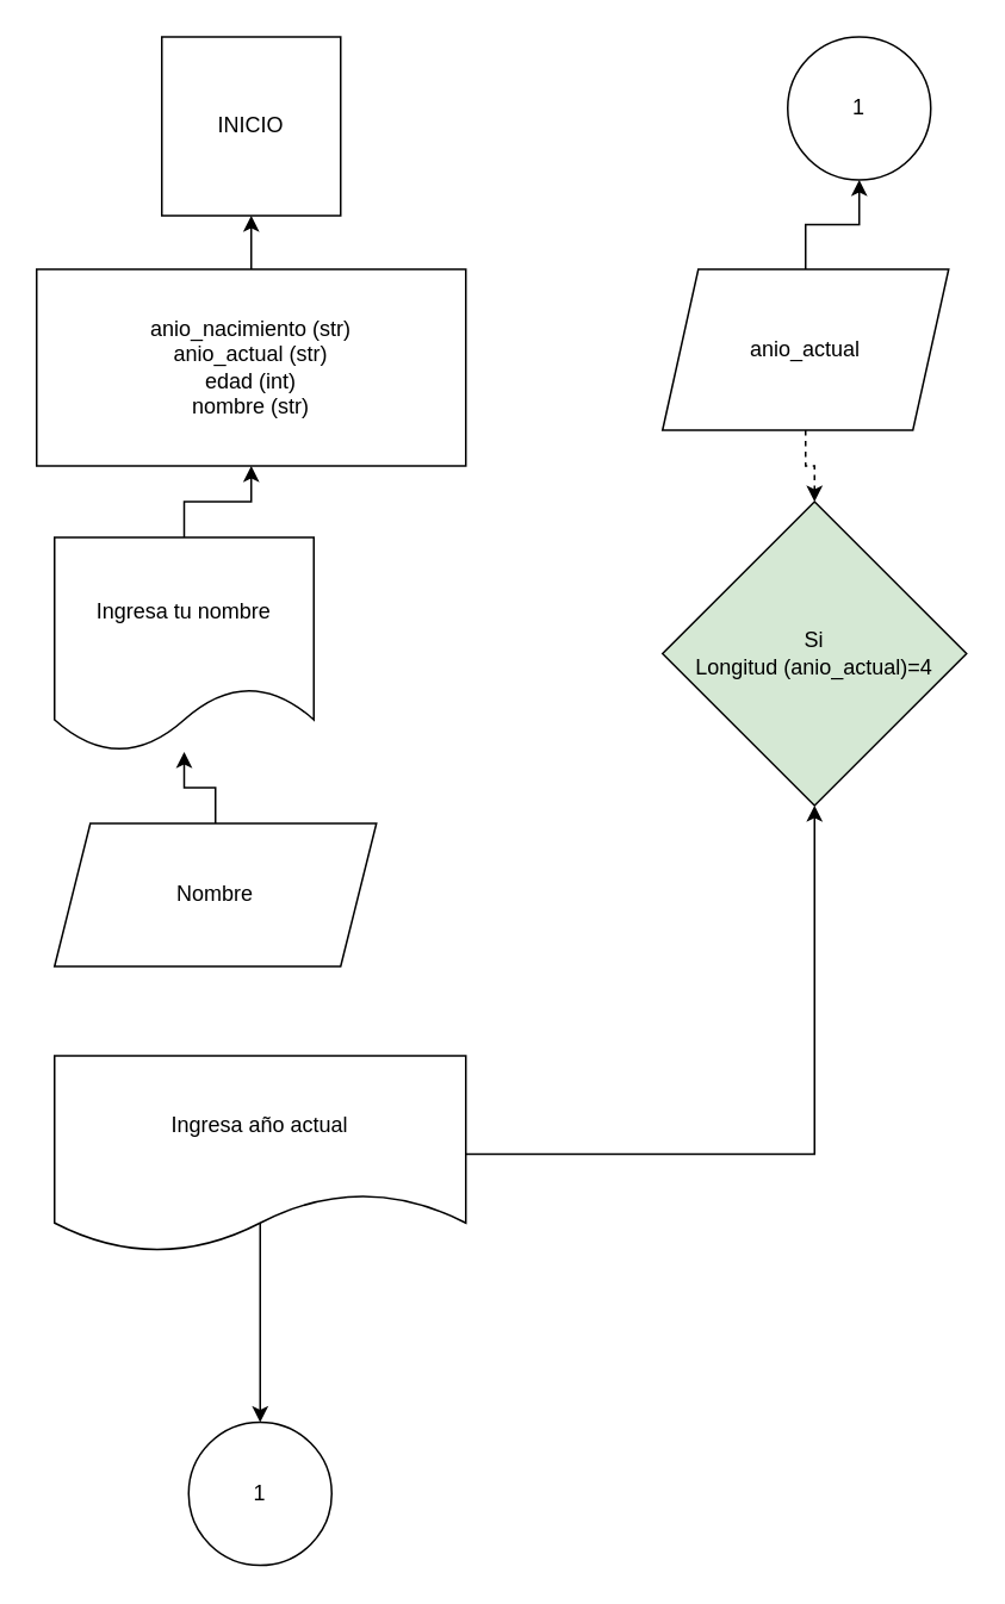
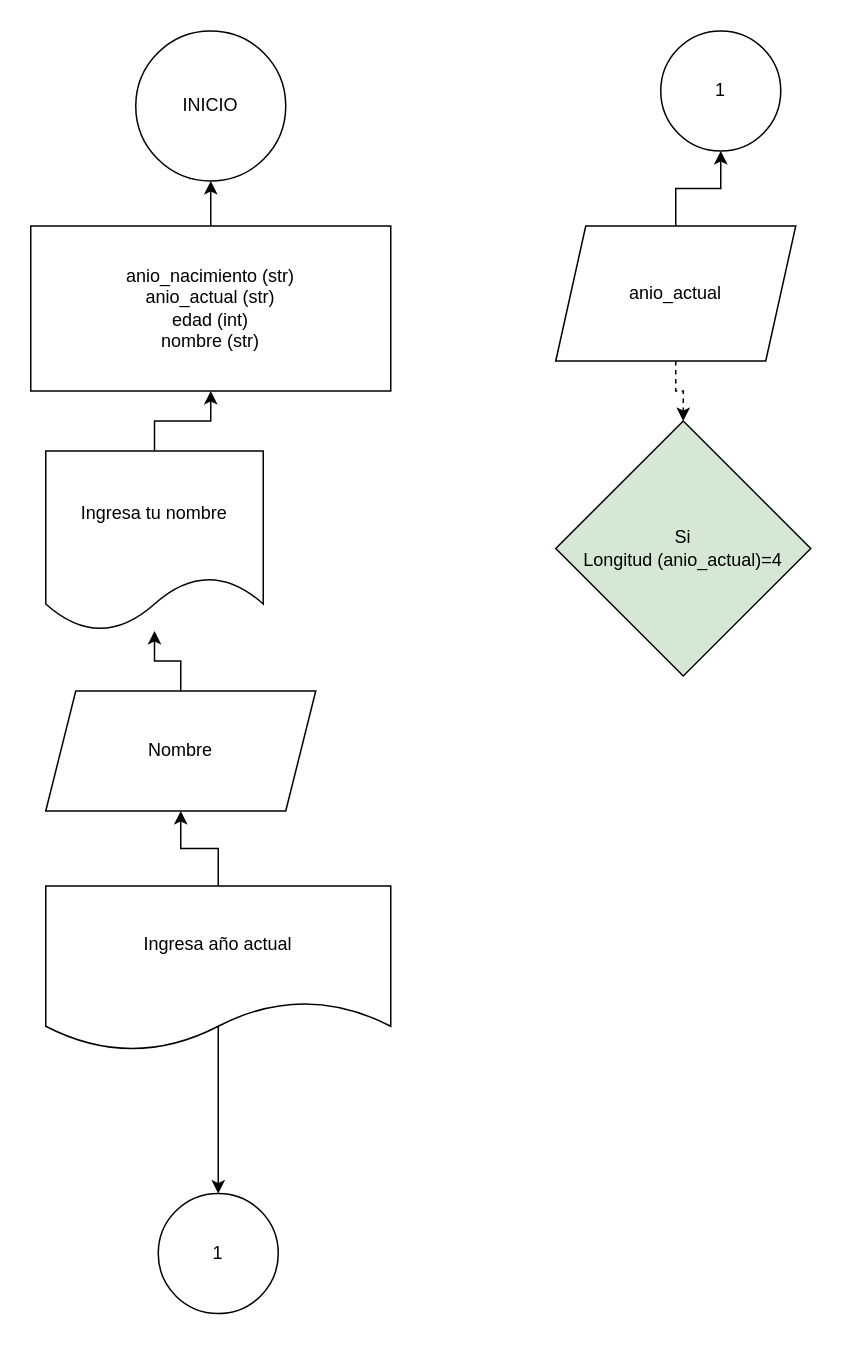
  <mxCell id="0" />
  <mxCell id="1" parent="0" />
- <mxCell id="2" value="INICIO" style="whiteSpace=wrap;html=1;aspect=fixed;rounded=0;" vertex="1" parent="1"><mxGeometry x="90" y="20" width="100" height="100" as="geometry" /></mxCell>
+ <mxCell id="2" value="INICIO" style="ellipse;whiteSpace=wrap;html=1;aspect=fixed;" vertex="1" parent="1"><mxGeometry x="90" y="20" width="100" height="100" as="geometry" /></mxCell>
  <mxCell id="3" value="" style="edgeStyle=orthogonalEdgeStyle;rounded=0;orthogonalLoop=1;jettySize=auto;html=1;" edge="1" parent="1" source="4" target="2"><mxGeometry relative="1" as="geometry" /></mxCell>
  <mxCell id="4" value="anio_nacimiento (str)&lt;br&gt;anio_actual (str)&lt;br&gt;edad (int)&lt;br&gt;nombre (str)" style="rounded=0;whiteSpace=wrap;html=1;" vertex="1" parent="1"><mxGeometry x="20" y="150" width="240" height="110" as="geometry" /></mxCell>
  <mxCell id="5" value="" style="edgeStyle=orthogonalEdgeStyle;rounded=0;orthogonalLoop=1;jettySize=auto;html=1;" edge="1" parent="1" source="6" target="4"><mxGeometry relative="1" as="geometry" /></mxCell>
  <mxCell id="6" value="Ingresa tu nombre" style="shape=document;whiteSpace=wrap;html=1;boundedLbl=1;" vertex="1" parent="1"><mxGeometry x="30" y="300" width="145" height="120" as="geometry" /></mxCell>
  <mxCell id="7" value="" style="edgeStyle=orthogonalEdgeStyle;rounded=0;orthogonalLoop=1;jettySize=auto;html=1;" edge="1" parent="1" source="8" target="6"><mxGeometry relative="1" as="geometry" /></mxCell>
  <mxCell id="8" value="Nombre" style="shape=parallelogram;perimeter=parallelogramPerimeter;whiteSpace=wrap;html=1;fixedSize=1;" vertex="1" parent="1"><mxGeometry x="30" y="460" width="180" height="80" as="geometry" /></mxCell>
  <mxCell id="9" value="" style="edgeStyle=orthogonalEdgeStyle;rounded=0;orthogonalLoop=1;jettySize=auto;html=1;exitX=0.5;exitY=0.836;exitDx=0;exitDy=0;exitPerimeter=0;" edge="1" parent="1" source="11" target="12"><mxGeometry relative="1" as="geometry" /></mxCell>
- <mxCell id="10" value="" style="edgeStyle=orthogonalEdgeStyle;rounded=0;orthogonalLoop=1;jettySize=auto;html=1;" edge="1" parent="1" source="11" target="17"><mxGeometry relative="1" as="geometry" /></mxCell>
+ <mxCell id="10" value="" style="edgeStyle=orthogonalEdgeStyle;rounded=0;orthogonalLoop=1;jettySize=auto;html=1;" edge="1" parent="1" source="11" target="8"><mxGeometry relative="1" as="geometry" /></mxCell>
  <mxCell id="11" value="Ingresa año actual" style="shape=document;whiteSpace=wrap;html=1;boundedLbl=1;" vertex="1" parent="1"><mxGeometry x="30" y="590" width="230" height="110" as="geometry" /></mxCell>
  <mxCell id="12" value="1" style="ellipse;whiteSpace=wrap;html=1;" vertex="1" parent="1"><mxGeometry x="105" y="795" width="80" height="80" as="geometry" /></mxCell>
  <mxCell id="13" value="1" style="ellipse;whiteSpace=wrap;html=1;aspect=fixed;" vertex="1" parent="1"><mxGeometry x="440" y="20" width="80" height="80" as="geometry" /></mxCell>
  <mxCell id="14" value="" style="edgeStyle=orthogonalEdgeStyle;rounded=0;orthogonalLoop=1;jettySize=auto;html=1;" edge="1" parent="1" source="16" target="13"><mxGeometry relative="1" as="geometry" /></mxCell>
  <mxCell id="15" value="" style="edgeStyle=orthogonalEdgeStyle;rounded=0;orthogonalLoop=1;jettySize=auto;html=1;dashed=1;" edge="1" parent="1" source="16" target="17"><mxGeometry relative="1" as="geometry" /></mxCell>
  <mxCell id="16" value="anio_actual" style="shape=parallelogram;perimeter=parallelogramPerimeter;whiteSpace=wrap;html=1;fixedSize=1;" vertex="1" parent="1"><mxGeometry x="370" y="150" width="160" height="90" as="geometry" /></mxCell>
  <mxCell id="17" value="Si&lt;br&gt;Longitud (anio_actual)=4" style="rhombus;whiteSpace=wrap;html=1;fillColor=#d5e8d4;" vertex="1" parent="1"><mxGeometry x="370" y="280" width="170" height="170" as="geometry" /></mxCell>
